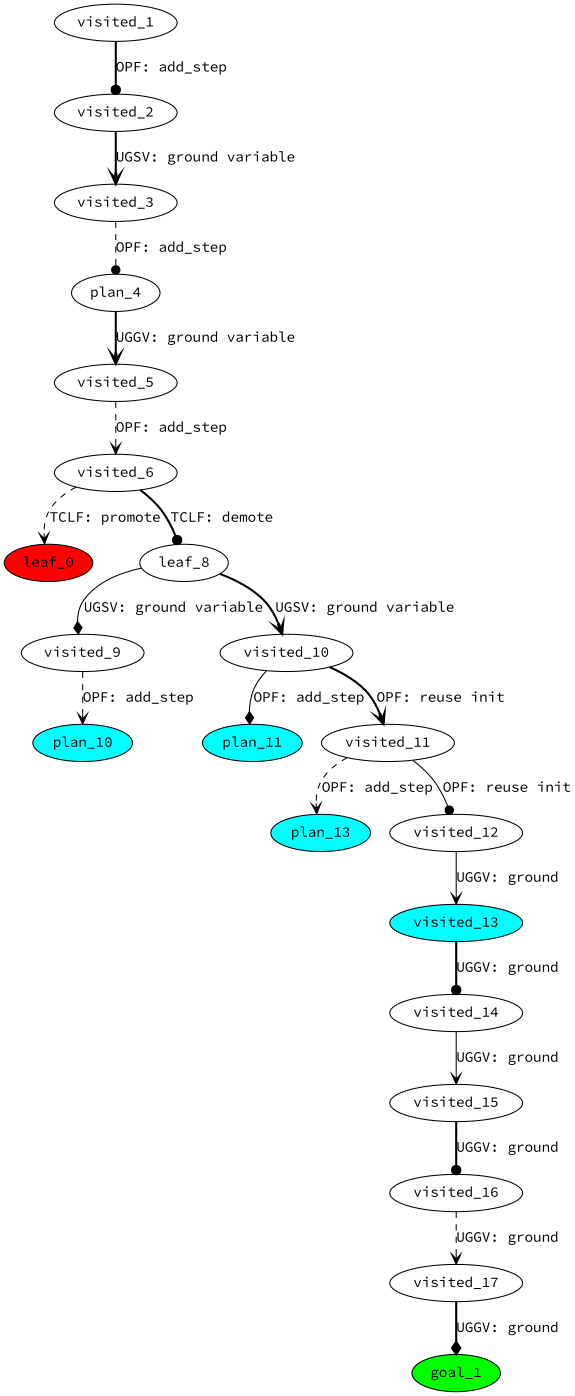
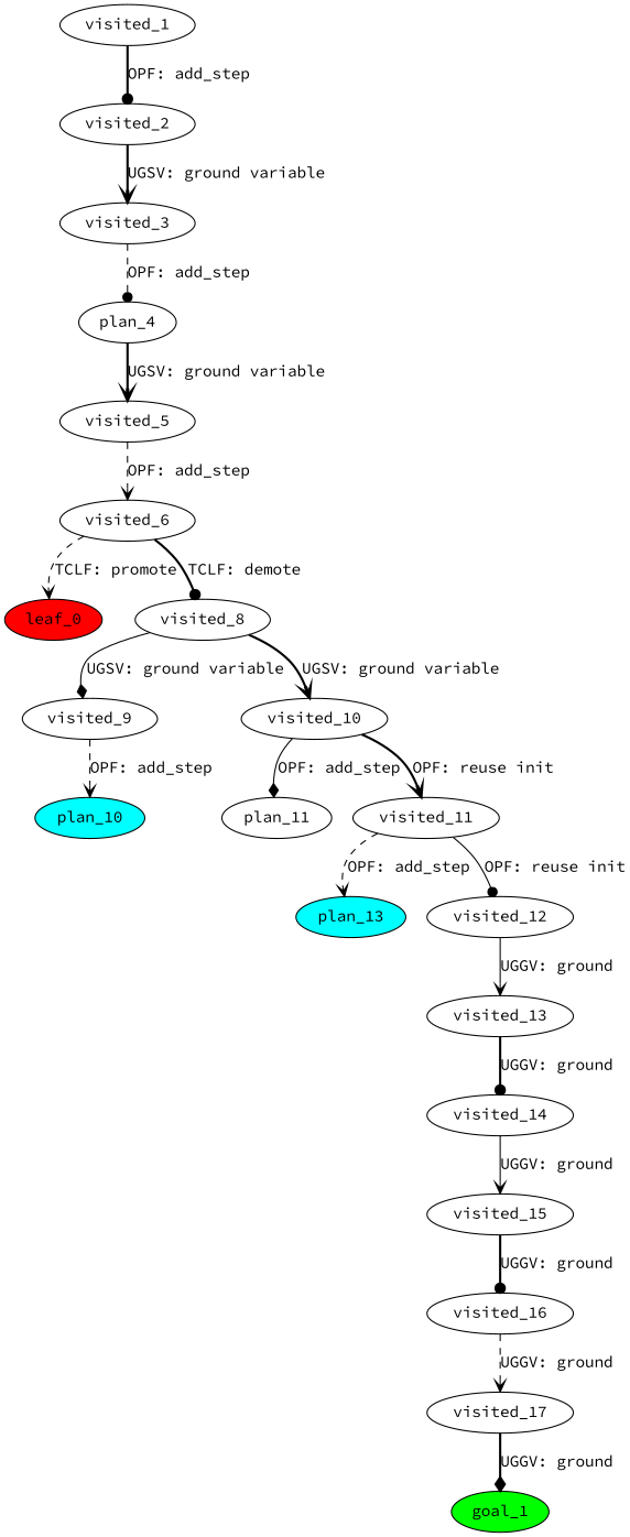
  digraph {
    fontname="Source Code Pro"
    node [fillcolor=white fontname="Source Code Pro" style=filled]
    edge [arrowhead=vee fontname="Source Code Pro" style=bold]
    n1 [label=visited_1]
    n2 [label=visited_2]
    n3 [label=visited_3]
    n4 [label=plan_4]
    n5 [label=visited_5]
    n6 [label=visited_6]
    n7 [fillcolor=red label=leaf_0]
-   n8 [label=leaf_8]
+   n8 [label=visited_8]
    n9 [label=visited_9]
    n10 [label=visited_10]
    n11 [fillcolor=cyan label=plan_10]
-   n12 [fillcolor=cyan label=plan_11]
+   n12 [label=plan_11]
    n13 [label=visited_11]
    n14 [fillcolor=cyan label=plan_13]
    n15 [label=visited_12]
-   n16 [fillcolor=cyan label=visited_13]
+   n16 [label=visited_13]
    n17 [label=visited_14]
    n18 [label=visited_15]
    n19 [label=visited_16]
    n20 [label=visited_17]
    n21 [fillcolor=green label=goal_1]
    n1 -> n2 [arrowhead=dot label="OPF: add_step"]
    n2 -> n3 [label="UGSV: ground variable"]
    n3 -> n4 [arrowhead=dot label="OPF: add_step" style=dashed]
-   n4 -> n5 [label="UGGV: ground variable"]
+   n4 -> n5 [label="UGSV: ground variable"]
    n5 -> n6 [label="OPF: add_step" style=dashed]
    n6 -> n7 [label="TCLF: promote" style=dashed]
    n6 -> n8 [arrowhead=dot label="TCLF: demote"]
    n8 -> n9 [arrowhead=diamond label="UGSV: ground variable" style=solid]
    n8 -> n10 [label="UGSV: ground variable"]
    n9 -> n11 [label="OPF: add_step" style=dashed]
    n10 -> n12 [arrowhead=diamond label="OPF: add_step" style=solid]
    n10 -> n13 [label="OPF: reuse init"]
    n13 -> n14 [label="OPF: add_step" style=dashed]
    n13 -> n15 [arrowhead=dot label="OPF: reuse init" style=solid]
    n15 -> n16 [label="UGGV: ground" style=solid]
    n16 -> n17 [arrowhead=dot label="UGGV: ground"]
    n17 -> n18 [label="UGGV: ground" style=solid]
    n18 -> n19 [arrowhead=dot label="UGGV: ground"]
    n19 -> n20 [label="UGGV: ground" style=dashed]
    n20 -> n21 [arrowhead=diamond label="UGGV: ground"]
  }
